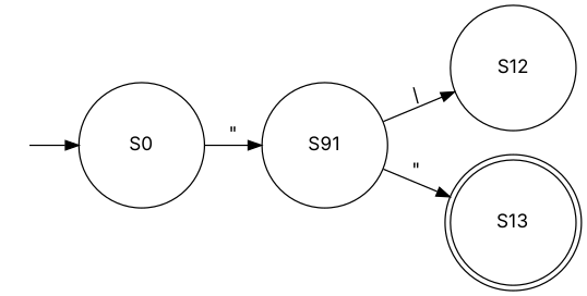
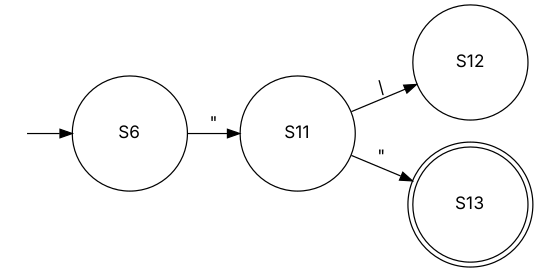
  digraph {
    fontname=Inter
    rankdir=LR
    node [fixedsize=true fontname=Inter fontsize=14 margin=2 shape=circle]
    edge [fontname=Inter]
-   n1 [label=S0 width=1.3]
-   n2 [label=S91 width=1.3]
+   n1 [label=S6 width=1.3]
+   n2 [label=S11 width=1.3]
    n3 [label=S12 width=1.3]
    n4 [label=S13 shape=doublecircle width=1.3]
    n5 [label=S13 shape=point style=invis width=0.25]
    n1 -> n2 [label="\""]
    n2 -> n3 [label="\\"]
    n2 -> n4 [label="\""]
    n5 -> n1
  }
